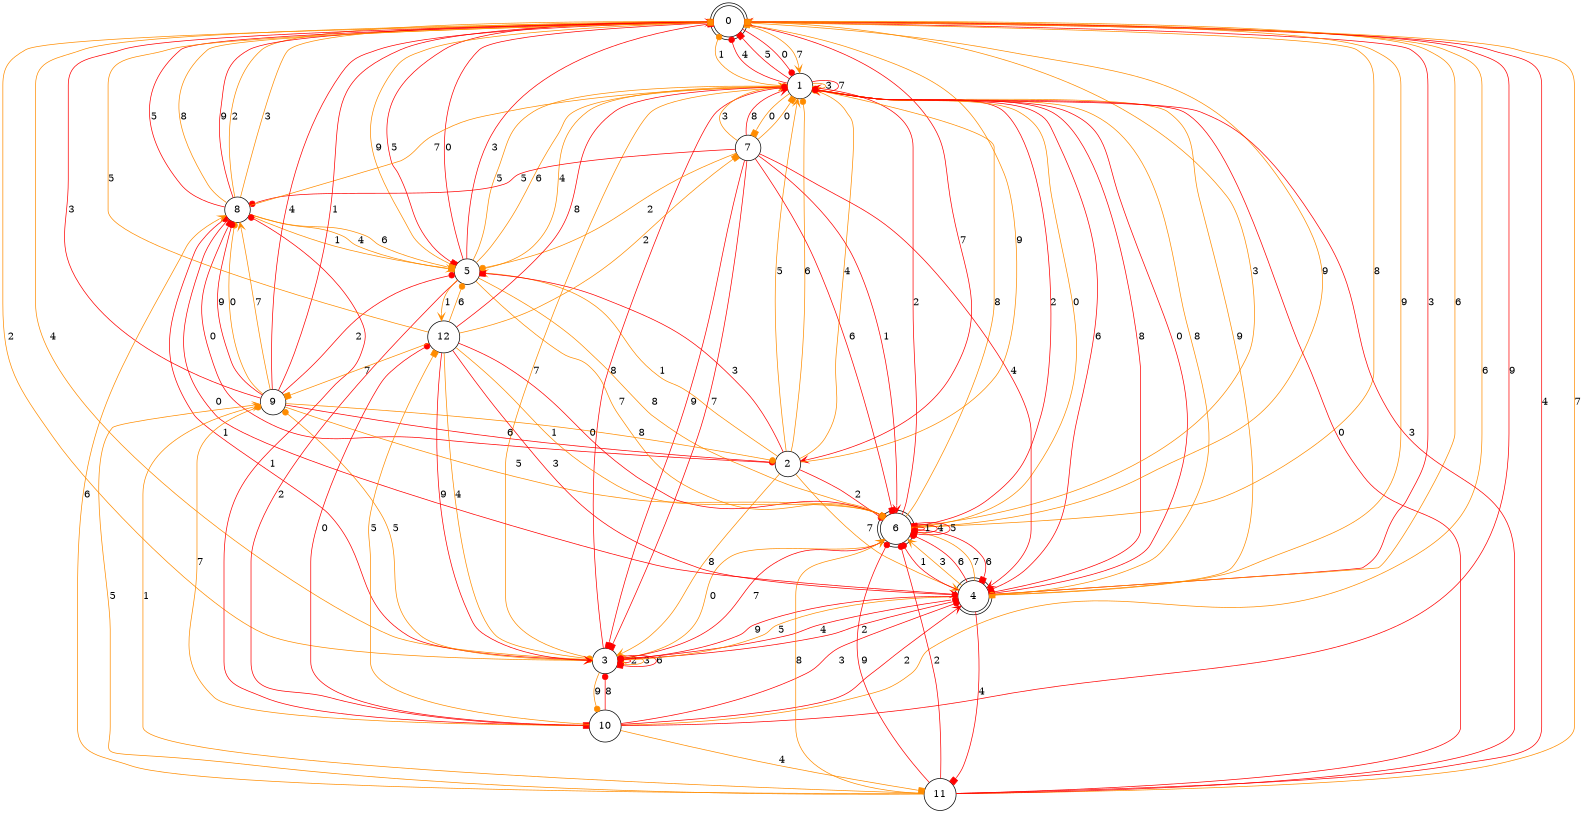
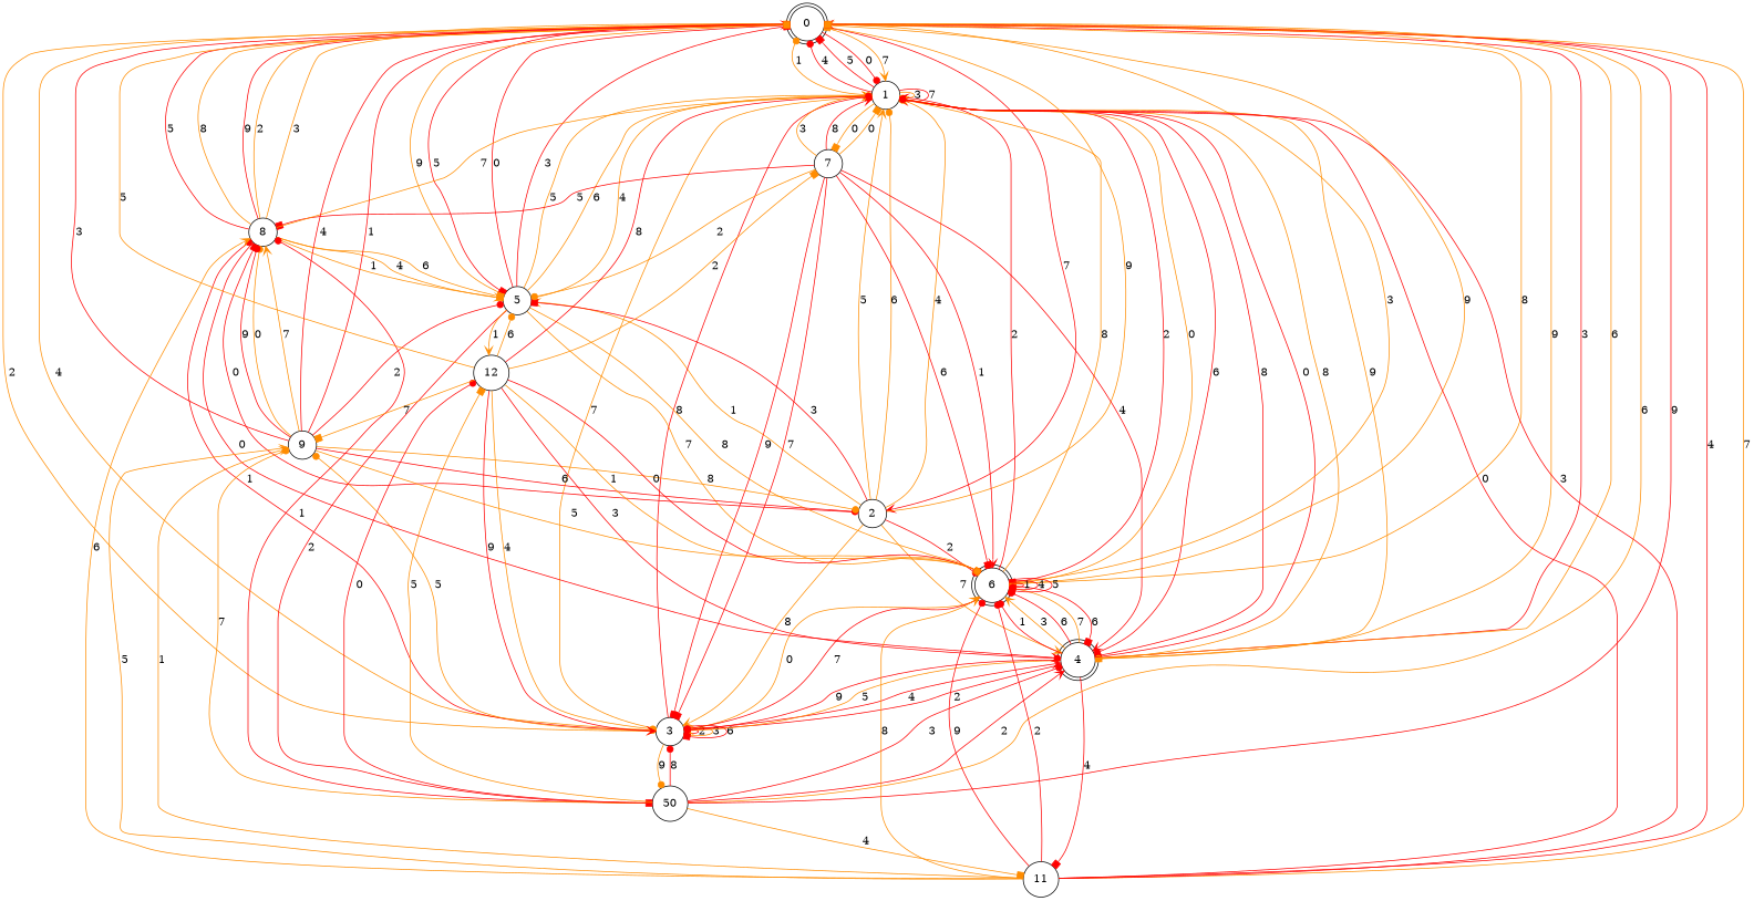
  digraph {
    node [shape=circle]
    edge [arrowhead=dot color=darkorange]
    n1 [label=0 shape=doublecircle]
    n2 [label=1]
    n3 [label=2]
    n4 [label=3]
    n5 [label=4 shape=doublecircle]
    n6 [label=5]
    n7 [label=6 shape=doublecircle]
    n8 [label=7]
    n9 [label=8]
    n10 [label=9]
-   n11 [label=10]
+   n11 [label=50]
    n12 [label=11]
    n13 [label=12]
    n1 -> n2 [color=red label=0]
    n1 -> n2 [arrowhead=vee label=7]
    n1 -> n3 [arrowhead=vee color=red label=7]
    n1 -> n4 [arrowhead=vee label=2]
    n1 -> n4 [label=4]
    n1 -> n5 [color=red label=3]
    n1 -> n5 [label=6]
    n1 -> n5 [arrowhead=box label=9]
    n1 -> n6 [arrowhead=box color=red label=5]
    n1 -> n7 [arrowhead=box label=8]
    n2 -> n1 [label=1]
    n2 -> n1 [color=red label=4]
    n2 -> n1 [arrowhead=box color=red label=5]
    n2 -> n2 [label=3]
    n2 -> n2 [arrowhead=vee color=red label=7]
    n2 -> n5 [color=red label=6]
    n2 -> n5 [color=red label=8]
    n2 -> n5 [label=9]
    n2 -> n7 [arrowhead=box color=red label=2]
    n2 -> n8 [arrowhead=box label=0]
    n3 -> n1 [arrowhead=box label=9]
    n3 -> n2 [label=4]
    n3 -> n2 [arrowhead=vee label=5]
    n3 -> n2 [label=6]
    n3 -> n4 [arrowhead=vee label=8]
    n3 -> n5 [arrowhead=vee label=7]
    n3 -> n6 [arrowhead=vee label=1]
    n3 -> n6 [arrowhead=box color=red label=3]
    n3 -> n7 [color=red label=2]
    n3 -> n9 [arrowhead=box color=red label=0]
    n4 -> n2 [arrowhead=box label=7]
    n4 -> n2 [arrowhead=box color=red label=8]
    n4 -> n4 [color=red label=2]
    n4 -> n4 [label=3]
    n4 -> n4 [arrowhead=box color=red label=6]
-   n4 -> n5 [color=red label=4]
+   n4 -> n5 [arrowhead=vee color=red label=4]
    n4 -> n7 [arrowhead=vee label=0]
    n4 -> n9 [color=red label=1]
    n4 -> n10 [label=5]
    n4 -> n11 [label=9]
    n5 -> n2 [color=red label=0]
    n5 -> n2 [label=8]
    n5 -> n4 [color=red label=2]
    n5 -> n4 [arrowhead=vee label=5]
    n5 -> n4 [color=red label=9]
    n5 -> n7 [color=red label=1]
    n5 -> n7 [arrowhead=vee label=3]
    n5 -> n7 [color=red label=6]
    n5 -> n7 [arrowhead=box label=7]
    n5 -> n12 [arrowhead=box color=red label=4]
    n6 -> n1 [color=red label=0]
    n6 -> n1 [arrowhead=box color=red label=3]
    n6 -> n1 [label=9]
    n6 -> n2 [arrowhead=vee label=4]
    n6 -> n2 [label=5]
    n6 -> n2 [arrowhead=vee label=6]
    n6 -> n7 [arrowhead=box label=7]
    n6 -> n7 [label=8]
    n6 -> n11 [arrowhead=box color=red label=2]
    n6 -> n13 [arrowhead=vee label=1]
    n7 -> n1 [arrowhead=vee label=3]
    n7 -> n1 [arrowhead=vee label=9]
    n7 -> n2 [arrowhead=box label=0]
    n7 -> n2 [arrowhead=vee color=red label=2]
    n7 -> n2 [arrowhead=vee label=8]
    n7 -> n4 [color=red label=7]
    n7 -> n5 [arrowhead=box color=red label=6]
    n7 -> n7 [color=red label=1]
    n7 -> n7 [color=red label=4]
    n7 -> n7 [arrowhead=box color=red label=5]
    n8 -> n2 [arrowhead=box label=0]
    n8 -> n2 [arrowhead=vee label=3]
    n8 -> n2 [arrowhead=vee color=red label=8]
    n8 -> n4 [arrowhead=box color=red label=7]
    n8 -> n4 [arrowhead=box color=red label=9]
    n8 -> n5 [arrowhead=vee color=red label=4]
    n8 -> n6 [label=2]
    n8 -> n7 [arrowhead=vee color=red label=1]
    n8 -> n7 [arrowhead=box color=red label=6]
-   n8 -> n9 [color=red label=5]
+   n8 -> n9 [arrowhead=box color=red label=5]
    n9 -> n1 [label=2]
    n9 -> n1 [arrowhead=box label=3]
    n9 -> n1 [arrowhead=vee color=red label=5]
    n9 -> n1 [label=8]
    n9 -> n1 [color=red label=9]
    n9 -> n2 [arrowhead=vee label=7]
    n9 -> n5 [arrowhead=vee color=red label=0]
    n9 -> n6 [arrowhead=box label=1]
    n9 -> n6 [arrowhead=vee label=4]
    n9 -> n6 [arrowhead=box label=6]
    n10 -> n1 [color=red label=1]
    n10 -> n1 [arrowhead=box color=red label=3]
    n10 -> n1 [color=red label=4]
    n10 -> n3 [color=red label=6]
    n10 -> n3 [label=8]
    n10 -> n6 [color=red label=2]
    n10 -> n7 [label=5]
    n10 -> n9 [label=0]
    n10 -> n9 [arrowhead=vee label=7]
    n10 -> n9 [color=red label=9]
    n11 -> n1 [label=6]
    n11 -> n1 [arrowhead=vee color=red label=9]
    n11 -> n4 [color=red label=8]
    n11 -> n5 [arrowhead=vee color=red label=2]
    n11 -> n5 [color=red label=3]
    n11 -> n9 [color=red label=1]
    n11 -> n10 [label=7]
    n11 -> n12 [arrowhead=box label=4]
    n11 -> n13 [color=red label=0]
    n11 -> n13 [arrowhead=box label=5]
    n12 -> n1 [arrowhead=box color=red label=4]
    n12 -> n1 [arrowhead=box label=7]
    n12 -> n2 [color=red label=0]
    n12 -> n2 [color=red label=3]
    n12 -> n7 [color=red label=2]
    n12 -> n7 [arrowhead=vee label=8]
    n12 -> n7 [color=red label=9]
    n12 -> n9 [arrowhead=vee label=6]
    n12 -> n10 [arrowhead=vee label=1]
    n12 -> n10 [arrowhead=vee label=5]
    n13 -> n1 [arrowhead=box label=5]
    n13 -> n2 [color=red label=8]
    n13 -> n4 [label=4]
    n13 -> n4 [arrowhead=vee color=red label=9]
    n13 -> n5 [color=red label=3]
    n13 -> n6 [label=6]
    n13 -> n7 [color=red label=0]
    n13 -> n7 [label=1]
    n13 -> n8 [arrowhead=box label=2]
    n13 -> n10 [arrowhead=box label=7]
  }
